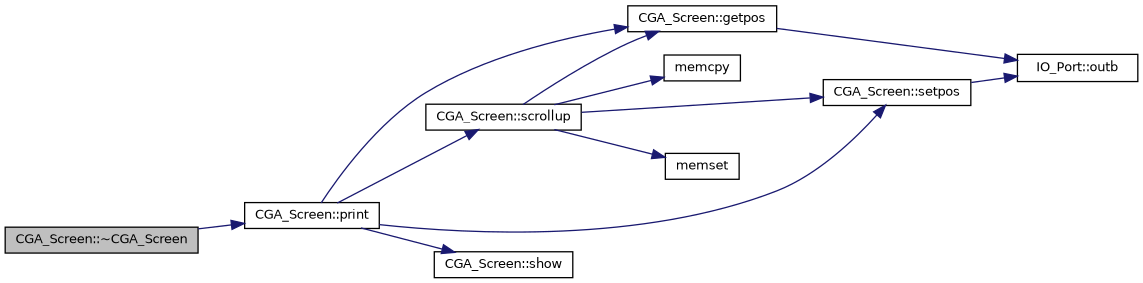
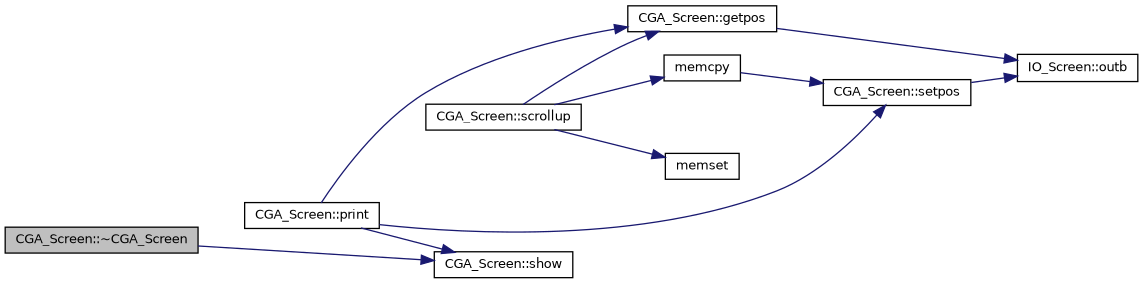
  digraph {
    rankdir=LR
    node [color=black fontname=Helvetica fontsize=10 shape=record]
    edge [color=midnightblue fontname=Helvetica fontsize=10 labelfontname=Helvetica labelfontsize=10 style=solid]
    n1 [fillcolor=grey75 fontcolor=black height=0.2 label="CGA_Screen::~CGA_Screen" style=filled width=0.4]
    n2 [height=0.2 label="CGA_Screen::print" width=0.4]
    n3 [height=0.2 label="CGA_Screen::getpos" width=0.4]
    n4 [height=0.2 label="CGA_Screen::show" width=0.4]
    n5 [height=0.2 label="CGA_Screen::setpos" width=0.4]
    n6 [height=0.2 label="CGA_Screen::scrollup" width=0.4]
-   n7 [height=0.2 label="IO_Port::outb" width=0.4]
+   n7 [height=0.2 label="IO_Screen::outb" width=0.4]
    n8 [height=0.2 label=memcpy width=0.4]
    n9 [height=0.2 label=memset width=0.4]
-   n1 -> n2
+   n1 -> n4
    n2 -> n3
    n2 -> n4
    n2 -> n5
-   n2 -> n6
    n3 -> n7
    n5 -> n7
    n6 -> n3
-   n6 -> n5
+   n8 -> n5
    n6 -> n8
    n6 -> n9
  }
